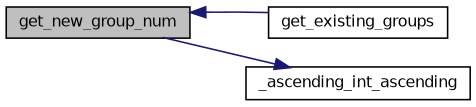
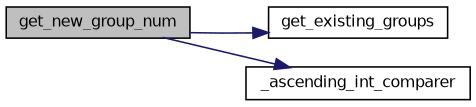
  digraph {
    rankdir=LR
    node [color=black fillcolor=white fontname=Helvetica fontsize=10 shape=record style=filled]
    edge [color=midnightblue fontname=Helvetica fontsize=10 labelfontname=Helvetica labelfontsize=10 style=solid]
    n1 [fillcolor=grey75 fontcolor=black height=0.2 label=get_new_group_num width=0.4]
    n2 [height=0.2 label=get_existing_groups width=0.4]
-   n3 [height=0.2 label=_ascending_int_ascending width=0.4]
-   n2 -> n1
+   n3 [height=0.2 label=_ascending_int_comparer width=0.4]
+   n1 -> n2
    n1 -> n3
  }
